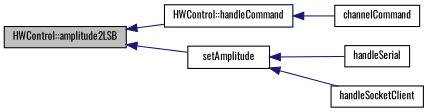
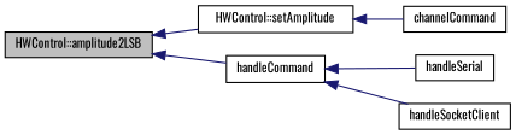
  digraph {
    fontname=Oswald
    rankdir=LR
    node [color=black fillcolor=white fontname=Oswald fontsize=10 shape=record style=filled]
    edge [color=midnightblue dir=back fontname=Oswald fontsize=10 labelfontname=Helvetica labelfontsize=10 style=solid]
    n1 [fillcolor=grey75 fontcolor=black height=0.2 label="HWControl::amplitude2LSB" width=0.4]
-   n2 [height=0.2 label="HWControl::handleCommand" width=0.4]
-   n3 [height=0.2 label=setAmplitude width=0.4]
+   n2 [height=0.2 label="HWControl::setAmplitude" width=0.4]
+   n3 [height=0.2 label=handleCommand width=0.4]
    n4 [height=0.2 label=channelCommand width=0.4]
    n5 [height=0.2 label=handleSerial width=0.4]
    n6 [height=0.2 label=handleSocketClient width=0.4]
    n1 -> n2
    n1 -> n3
    n2 -> n4
    n3 -> n5
    n3 -> n6
  }
